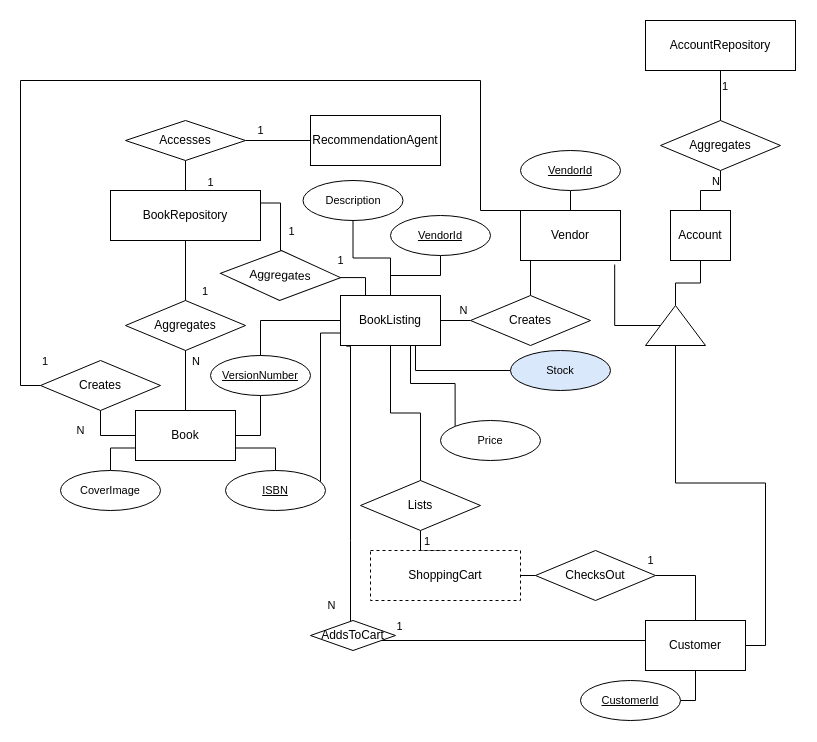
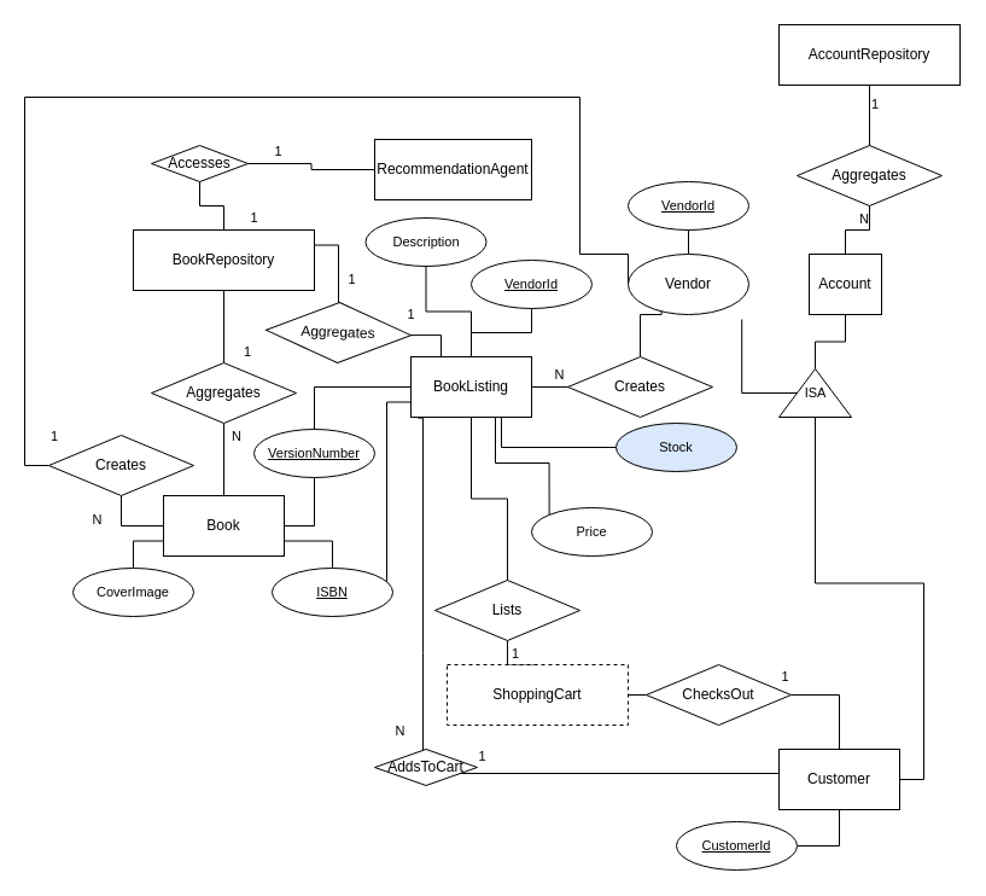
  <mxCell id="0" />
  <mxCell id="1" parent="0" />
  <mxCell id="2" value="N" style="edgeStyle=orthogonalEdgeStyle;rounded=0;orthogonalLoop=1;jettySize=auto;html=1;exitX=0.5;exitY=1;exitDx=0;exitDy=0;entryX=0.5;entryY=0;entryDx=0;entryDy=0;endArrow=none;endFill=0;labelPosition=right;verticalLabelPosition=top;align=left;verticalAlign=bottom;" edge="1" parent="1" source="3" target="5"><mxGeometry relative="1" as="geometry"><mxPoint x="644.5" y="315" as="targetPoint" /></mxGeometry></mxCell>
  <mxCell id="3" value="Aggregates" style="shape=rhombus;html=1;dashed=0;whiteSpace=wrap;perimeter=rhombusPerimeter;" vertex="1" parent="1"><mxGeometry x="660" y="120" width="120" height="50" as="geometry" /></mxCell>
  <mxCell id="4" style="edgeStyle=orthogonalEdgeStyle;shape=connector;rounded=0;orthogonalLoop=1;jettySize=auto;html=1;exitX=0.5;exitY=1;exitDx=0;exitDy=0;entryX=1;entryY=0.5;entryDx=0;entryDy=0;labelBackgroundColor=default;strokeColor=default;fontFamily=Helvetica;fontSize=11;fontColor=default;endArrow=none;endFill=0;" edge="1" parent="1" source="5" target="55"><mxGeometry relative="1" as="geometry" /></mxCell>
  <mxCell id="5" value="Account" style="html=1;dashed=0;whiteSpace=wrap;" vertex="1" parent="1"><mxGeometry x="670" y="210" width="60" height="50" as="geometry" /></mxCell>
  <mxCell id="6" value="1" style="edgeStyle=orthogonalEdgeStyle;rounded=0;orthogonalLoop=1;jettySize=auto;html=1;exitX=0.5;exitY=1;exitDx=0;exitDy=0;endArrow=none;endFill=0;entryX=0.5;entryY=0;entryDx=0;entryDy=0;labelPosition=right;verticalLabelPosition=top;align=left;verticalAlign=bottom;" edge="1" parent="1" source="7" target="3"><mxGeometry relative="1" as="geometry"><mxPoint x="675" y="100" as="targetPoint" /><Array as="points" /></mxGeometry></mxCell>
  <mxCell id="7" value="AccountRepository" style="html=1;dashed=0;whiteSpace=wrap;" vertex="1" parent="1"><mxGeometry x="645" y="20" width="150" height="50" as="geometry" /></mxCell>
  <mxCell id="8" value="N" style="edgeStyle=orthogonalEdgeStyle;rounded=0;orthogonalLoop=1;jettySize=auto;html=1;exitX=0.5;exitY=1;exitDx=0;exitDy=0;entryX=0.5;entryY=0;entryDx=0;entryDy=0;endArrow=none;endFill=0;labelPosition=right;verticalLabelPosition=top;align=left;verticalAlign=bottom;" edge="1" parent="1" source="9" target="12"><mxGeometry x="-0.333" y="5" relative="1" as="geometry"><mxPoint as="offset" /></mxGeometry></mxCell>
  <mxCell id="9" value="Aggregates" style="shape=rhombus;html=1;dashed=0;whiteSpace=wrap;perimeter=rhombusPerimeter;" vertex="1" parent="1"><mxGeometry x="125" y="300" width="120" height="50" as="geometry" /></mxCell>
  <mxCell id="10" style="edgeStyle=orthogonalEdgeStyle;shape=connector;rounded=0;orthogonalLoop=1;jettySize=auto;html=1;exitX=1;exitY=0.5;exitDx=0;exitDy=0;labelBackgroundColor=default;strokeColor=default;fontFamily=Helvetica;fontSize=11;fontColor=default;endArrow=none;endFill=0;entryX=0.5;entryY=1;entryDx=0;entryDy=0;" edge="1" parent="1" source="12" target="31"><mxGeometry relative="1" as="geometry"><mxPoint x="290" y="410" as="targetPoint" /></mxGeometry></mxCell>
  <mxCell id="11" style="edgeStyle=orthogonalEdgeStyle;shape=connector;rounded=0;orthogonalLoop=1;jettySize=auto;html=1;exitX=1;exitY=0.75;exitDx=0;exitDy=0;labelBackgroundColor=default;strokeColor=default;fontFamily=Helvetica;fontSize=11;fontColor=default;endArrow=none;endFill=0;" edge="1" parent="1" source="12" target="30"><mxGeometry relative="1" as="geometry" /></mxCell>
  <mxCell id="12" value="Book" style="html=1;dashed=0;whiteSpace=wrap;" vertex="1" parent="1"><mxGeometry x="135" y="410" width="100" height="50" as="geometry" /></mxCell>
  <mxCell id="13" value="1" style="edgeStyle=orthogonalEdgeStyle;rounded=0;orthogonalLoop=1;jettySize=auto;html=1;exitX=0.5;exitY=1;exitDx=0;exitDy=0;endArrow=none;endFill=0;entryX=0.5;entryY=0;entryDx=0;entryDy=0;labelPosition=right;verticalLabelPosition=top;align=left;verticalAlign=bottom;" edge="1" parent="1" source="14" target="9"><mxGeometry x="1" y="15" relative="1" as="geometry"><mxPoint x="185" y="280" as="targetPoint" /><Array as="points" /><mxPoint as="offset" /></mxGeometry></mxCell>
  <mxCell id="14" value="BookRepository" style="html=1;dashed=0;whiteSpace=wrap;" vertex="1" parent="1"><mxGeometry x="110" y="190" width="150" height="50" as="geometry" /></mxCell>
  <mxCell id="15" value="1" style="edgeStyle=orthogonalEdgeStyle;shape=connector;rounded=0;orthogonalLoop=1;jettySize=auto;html=1;entryX=0.5;entryY=1;entryDx=0;entryDy=0;labelBackgroundColor=default;strokeColor=default;fontFamily=Helvetica;fontSize=11;fontColor=default;endArrow=none;endFill=0;labelPosition=right;verticalLabelPosition=top;align=left;verticalAlign=bottom;exitX=0.5;exitY=0;exitDx=0;exitDy=0;" edge="1" parent="1" source="18" target="19"><mxGeometry relative="1" as="geometry"><mxPoint x="185" y="610" as="sourcePoint" /></mxGeometry></mxCell>
  <mxCell id="16" style="edgeStyle=orthogonalEdgeStyle;shape=connector;rounded=0;orthogonalLoop=1;jettySize=auto;html=1;exitX=1;exitY=0.5;exitDx=0;exitDy=0;entryX=0;entryY=0.5;entryDx=0;entryDy=0;labelBackgroundColor=default;strokeColor=default;fontFamily=Helvetica;fontSize=11;fontColor=default;endArrow=none;endFill=0;" edge="1" parent="1" source="18" target="28"><mxGeometry relative="1" as="geometry" /></mxCell>
  <mxCell id="17" value="1" style="edgeLabel;html=1;align=left;verticalAlign=bottom;resizable=0;points=[];fontSize=11;fontFamily=Helvetica;fontColor=default;labelPosition=right;verticalLabelPosition=top;" vertex="1" connectable="0" parent="16"><mxGeometry x="0.382" relative="1" as="geometry"><mxPoint x="64" y="-5" as="offset" /></mxGeometry></mxCell>
  <mxCell id="18" value="ShoppingCart" style="html=1;dashed=1;whiteSpace=wrap;" vertex="1" parent="1"><mxGeometry x="370" y="550" width="150" height="50" as="geometry" /></mxCell>
  <mxCell id="19" value="Lists" style="shape=rhombus;html=1;dashed=0;whiteSpace=wrap;perimeter=rhombusPerimeter;" vertex="1" parent="1"><mxGeometry x="360" y="480" width="120" height="50" as="geometry" /></mxCell>
  <mxCell id="20" style="edgeStyle=orthogonalEdgeStyle;shape=connector;rounded=0;orthogonalLoop=1;jettySize=auto;html=1;exitX=1;exitY=0.5;exitDx=0;exitDy=0;labelBackgroundColor=default;strokeColor=default;fontFamily=Helvetica;fontSize=11;fontColor=default;endArrow=none;endFill=0;entryX=0;entryY=0.5;entryDx=0;entryDy=0;" edge="1" parent="1" source="21" target="55"><mxGeometry relative="1" as="geometry"><mxPoint x="670" y="370" as="targetPoint" /></mxGeometry></mxCell>
  <mxCell id="21" value="Customer" style="html=1;dashed=0;whiteSpace=wrap;" vertex="1" parent="1"><mxGeometry x="645" y="620" width="100" height="50" as="geometry" /></mxCell>
  <mxCell id="22" style="edgeStyle=orthogonalEdgeStyle;shape=connector;rounded=0;orthogonalLoop=1;jettySize=auto;html=1;entryX=0;entryY=0.5;entryDx=0;entryDy=0;labelBackgroundColor=default;strokeColor=default;fontFamily=Helvetica;fontSize=11;fontColor=default;endArrow=none;endFill=0;" edge="1" parent="1" source="26" target="21"><mxGeometry relative="1" as="geometry"><Array as="points"><mxPoint x="645" y="640" /></Array></mxGeometry></mxCell>
  <mxCell id="23" value="1" style="edgeLabel;html=1;align=center;verticalAlign=middle;resizable=0;points=[];fontSize=11;fontFamily=Helvetica;fontColor=default;" vertex="1" connectable="0" parent="22"><mxGeometry x="-0.654" y="3" relative="1" as="geometry"><mxPoint x="-29" y="-12" as="offset" /></mxGeometry></mxCell>
  <mxCell id="24" style="edgeStyle=orthogonalEdgeStyle;shape=connector;rounded=0;orthogonalLoop=1;jettySize=auto;html=1;entryX=0.058;entryY=1.013;entryDx=0;entryDy=0;entryPerimeter=0;labelBackgroundColor=default;strokeColor=default;fontFamily=Helvetica;fontSize=11;fontColor=default;endArrow=none;endFill=0;" edge="1" parent="1" source="26" target="40"><mxGeometry relative="1" as="geometry"><Array as="points"><mxPoint x="350" y="540" /><mxPoint x="350" y="540" /></Array></mxGeometry></mxCell>
  <mxCell id="25" value="N" style="edgeLabel;html=1;align=center;verticalAlign=middle;resizable=0;points=[];fontSize=11;fontFamily=Helvetica;fontColor=default;" vertex="1" connectable="0" parent="24"><mxGeometry x="-0.882" y="-4" relative="1" as="geometry"><mxPoint x="-24" as="offset" /></mxGeometry></mxCell>
  <mxCell id="26" value="AddsToCart" style="shape=rhombus;html=1;dashed=0;whiteSpace=wrap;perimeter=rhombusPerimeter;" vertex="1" parent="1"><mxGeometry x="310" y="620" width="85" height="30" as="geometry" /></mxCell>
  <mxCell id="27" value="1" style="edgeStyle=orthogonalEdgeStyle;shape=connector;rounded=0;orthogonalLoop=1;jettySize=auto;html=1;exitX=1;exitY=0.5;exitDx=0;exitDy=0;labelBackgroundColor=default;strokeColor=default;fontFamily=Helvetica;fontSize=11;fontColor=default;endArrow=none;endFill=0;" edge="1" parent="1" source="28" target="21"><mxGeometry x="-1" y="16" relative="1" as="geometry"><mxPoint x="-5" y="1" as="offset" /></mxGeometry></mxCell>
  <mxCell id="28" value="&lt;div&gt;ChecksOut&lt;/div&gt;" style="shape=rhombus;html=1;dashed=0;whiteSpace=wrap;perimeter=rhombusPerimeter;" vertex="1" parent="1"><mxGeometry x="535" y="550" width="120" height="50" as="geometry" /></mxCell>
  <mxCell id="29" style="edgeStyle=orthogonalEdgeStyle;shape=connector;rounded=0;orthogonalLoop=1;jettySize=auto;html=1;entryX=0;entryY=0.75;entryDx=0;entryDy=0;labelBackgroundColor=default;strokeColor=default;fontFamily=Helvetica;fontSize=11;fontColor=default;endArrow=none;endFill=0;" edge="1" parent="1" source="30" target="40"><mxGeometry relative="1" as="geometry"><Array as="points"><mxPoint x="320" y="333" /></Array></mxGeometry></mxCell>
  <mxCell id="30" value="ISBN" style="ellipse;whiteSpace=wrap;html=1;align=center;fontStyle=4;fontFamily=Helvetica;fontSize=11;fontColor=default;" vertex="1" parent="1"><mxGeometry x="225" y="470" width="100" height="40" as="geometry" /></mxCell>
  <mxCell id="31" value="VersionNumber" style="ellipse;whiteSpace=wrap;html=1;align=center;fontStyle=4;fontFamily=Helvetica;fontSize=11;fontColor=default;" vertex="1" parent="1"><mxGeometry x="210" y="355" width="100" height="40" as="geometry" /></mxCell>
  <mxCell id="32" style="edgeStyle=orthogonalEdgeStyle;shape=connector;rounded=0;orthogonalLoop=1;jettySize=auto;html=1;entryX=0;entryY=0.75;entryDx=0;entryDy=0;labelBackgroundColor=default;strokeColor=default;fontFamily=Helvetica;fontSize=11;fontColor=default;endArrow=none;endFill=0;" edge="1" parent="1" source="33" target="12"><mxGeometry relative="1" as="geometry" /></mxCell>
  <mxCell id="33" value="CoverImage" style="ellipse;whiteSpace=wrap;html=1;align=center;fontFamily=Helvetica;fontSize=11;fontColor=default;" vertex="1" parent="1"><mxGeometry x="60" y="470" width="100" height="40" as="geometry" /></mxCell>
  <mxCell id="34" style="edgeStyle=orthogonalEdgeStyle;shape=connector;rounded=0;orthogonalLoop=1;jettySize=auto;html=1;entryX=0.5;entryY=0;entryDx=0;entryDy=0;labelBackgroundColor=default;strokeColor=default;fontFamily=Helvetica;fontSize=11;fontColor=default;endArrow=none;endFill=0;" edge="1" parent="1" source="40" target="31"><mxGeometry relative="1" as="geometry" /></mxCell>
  <mxCell id="35" style="edgeStyle=orthogonalEdgeStyle;shape=connector;rounded=0;orthogonalLoop=1;jettySize=auto;html=1;exitX=0.5;exitY=0;exitDx=0;exitDy=0;entryX=0.5;entryY=1;entryDx=0;entryDy=0;labelBackgroundColor=default;strokeColor=default;fontFamily=Helvetica;fontSize=11;fontColor=default;endArrow=none;endFill=0;" edge="1" parent="1" source="40" target="41"><mxGeometry relative="1" as="geometry" /></mxCell>
  <mxCell id="36" value="N" style="edgeStyle=orthogonalEdgeStyle;shape=connector;rounded=0;orthogonalLoop=1;jettySize=auto;html=1;exitX=1;exitY=0.5;exitDx=0;exitDy=0;entryX=0;entryY=0.5;entryDx=0;entryDy=0;labelBackgroundColor=default;strokeColor=default;fontFamily=Helvetica;fontSize=11;fontColor=default;endArrow=none;endFill=0;" edge="1" parent="1" source="40" target="48"><mxGeometry x="0.5" y="10" relative="1" as="geometry"><mxPoint as="offset" /></mxGeometry></mxCell>
  <mxCell id="37" style="edgeStyle=orthogonalEdgeStyle;shape=connector;rounded=0;orthogonalLoop=1;jettySize=auto;html=1;exitX=0.75;exitY=1;exitDx=0;exitDy=0;entryX=0;entryY=0.5;entryDx=0;entryDy=0;labelBackgroundColor=default;strokeColor=default;fontFamily=Helvetica;fontSize=11;fontColor=default;endArrow=none;endFill=0;" edge="1" parent="1" source="40" target="61"><mxGeometry relative="1" as="geometry" /></mxCell>
  <mxCell id="38" style="edgeStyle=orthogonalEdgeStyle;shape=connector;rounded=0;orthogonalLoop=1;jettySize=auto;html=1;entryX=0;entryY=0;entryDx=0;entryDy=0;labelBackgroundColor=default;strokeColor=default;fontFamily=Helvetica;fontSize=11;fontColor=default;endArrow=none;endFill=0;" edge="1" parent="1" source="40" target="62"><mxGeometry relative="1" as="geometry"><Array as="points"><mxPoint x="410" y="383" /><mxPoint x="455" y="383" /></Array></mxGeometry></mxCell>
  <mxCell id="39" style="edgeStyle=orthogonalEdgeStyle;shape=connector;rounded=0;orthogonalLoop=1;jettySize=auto;html=1;entryX=0.5;entryY=0;entryDx=0;entryDy=0;labelBackgroundColor=default;strokeColor=default;fontFamily=Helvetica;fontSize=11;fontColor=default;endArrow=none;endFill=0;" edge="1" parent="1" source="40" target="19"><mxGeometry relative="1" as="geometry" /></mxCell>
  <mxCell id="40" value="BookListing" style="html=1;dashed=0;whiteSpace=wrap;" vertex="1" parent="1"><mxGeometry x="340" y="295" width="100" height="50" as="geometry" /></mxCell>
  <mxCell id="41" value="Description" style="ellipse;whiteSpace=wrap;html=1;align=center;fontFamily=Helvetica;fontSize=11;fontColor=default;" vertex="1" parent="1"><mxGeometry x="302.5" y="180" width="100" height="40" as="geometry" /></mxCell>
  <mxCell id="42" style="edgeStyle=orthogonalEdgeStyle;shape=connector;rounded=0;orthogonalLoop=1;jettySize=auto;html=1;exitX=0.5;exitY=1;exitDx=0;exitDy=0;entryX=0.5;entryY=0;entryDx=0;entryDy=0;labelBackgroundColor=default;strokeColor=default;fontFamily=Helvetica;fontSize=11;fontColor=default;endArrow=none;endFill=0;" edge="1" parent="1" source="43" target="40"><mxGeometry relative="1" as="geometry" /></mxCell>
  <mxCell id="43" value="VendorId" style="ellipse;whiteSpace=wrap;html=1;align=center;fontStyle=4;fontFamily=Helvetica;fontSize=11;fontColor=default;" vertex="1" parent="1"><mxGeometry x="390" y="215" width="100" height="40" as="geometry" /></mxCell>
  <mxCell id="44" style="edgeStyle=orthogonalEdgeStyle;shape=connector;rounded=0;orthogonalLoop=1;jettySize=auto;html=1;exitX=0.5;exitY=0;exitDx=0;exitDy=0;entryX=0.5;entryY=1;entryDx=0;entryDy=0;labelBackgroundColor=default;strokeColor=default;fontFamily=Helvetica;fontSize=11;fontColor=default;endArrow=none;endFill=0;" edge="1" parent="1" source="46" target="51"><mxGeometry relative="1" as="geometry" /></mxCell>
  <mxCell id="45" value="1" style="edgeStyle=orthogonalEdgeStyle;shape=connector;rounded=0;orthogonalLoop=1;jettySize=auto;html=1;exitX=0;exitY=0.5;exitDx=0;exitDy=0;labelBackgroundColor=default;strokeColor=default;fontFamily=Helvetica;fontSize=11;fontColor=default;endArrow=none;endFill=0;labelPosition=right;verticalLabelPosition=top;align=left;verticalAlign=bottom;entryX=0;entryY=0.5;entryDx=0;entryDy=0;" edge="1" parent="1" source="46" target="53"><mxGeometry x="1" y="15" relative="1" as="geometry"><mxPoint x="40" y="390" as="targetPoint" /><Array as="points"><mxPoint x="520" y="210" /><mxPoint x="480" y="210" /><mxPoint x="480" y="80" /><mxPoint x="20" y="80" /><mxPoint x="20" y="385" /></Array><mxPoint as="offset" /></mxGeometry></mxCell>
- <mxCell id="46" value="Vendor" style="html=1;dashed=0;whiteSpace=wrap;" vertex="1" parent="1"><mxGeometry x="520" y="210" width="100" height="50" as="geometry" /></mxCell>
+ <mxCell id="46" value="Vendor" style="ellipse;html=1;dashed=0;whiteSpace=wrap;" vertex="1" parent="1"><mxGeometry x="520" y="210" width="100" height="50" as="geometry" /></mxCell>
  <mxCell id="47" style="edgeStyle=orthogonalEdgeStyle;shape=connector;rounded=0;orthogonalLoop=1;jettySize=auto;html=1;entryX=0.25;entryY=1;entryDx=0;entryDy=0;labelBackgroundColor=default;strokeColor=default;fontFamily=Helvetica;fontSize=11;fontColor=default;endArrow=none;endFill=0;" edge="1" parent="1" source="48" target="46"><mxGeometry relative="1" as="geometry"><Array as="points"><mxPoint x="530" y="260" /></Array></mxGeometry></mxCell>
  <mxCell id="48" value="Creates" style="shape=rhombus;html=1;dashed=0;whiteSpace=wrap;perimeter=rhombusPerimeter;" vertex="1" parent="1"><mxGeometry x="470" y="295" width="120" height="50" as="geometry" /></mxCell>
  <mxCell id="49" style="edgeStyle=orthogonalEdgeStyle;shape=connector;rounded=0;orthogonalLoop=1;jettySize=auto;html=1;exitX=1;exitY=0.5;exitDx=0;exitDy=0;entryX=0.5;entryY=1;entryDx=0;entryDy=0;labelBackgroundColor=default;strokeColor=default;fontFamily=Helvetica;fontSize=11;fontColor=default;endArrow=none;endFill=0;" edge="1" parent="1" source="50" target="21"><mxGeometry relative="1" as="geometry" /></mxCell>
- <mxCell id="50" value="CustomerId" style="ellipse;whiteSpace=wrap;html=1;align=center;fontStyle=4;fontFamily=Helvetica;fontSize=11;fontColor=default;" vertex="1" parent="1"><mxGeometry x="580" y="680" width="100" height="40" as="geometry" /></mxCell>
+ <mxCell id="50" value="CustomerId" style="ellipse;whiteSpace=wrap;html=1;align=center;fontStyle=4;fontFamily=Helvetica;fontSize=11;fontColor=default;" vertex="1" parent="1"><mxGeometry x="560" y="680" width="100" height="40" as="geometry" /></mxCell>
  <mxCell id="51" value="VendorId" style="ellipse;whiteSpace=wrap;html=1;align=center;fontStyle=4;fontFamily=Helvetica;fontSize=11;fontColor=default;" vertex="1" parent="1"><mxGeometry x="520" y="150" width="100" height="40" as="geometry" /></mxCell>
  <mxCell id="52" value="N" style="edgeStyle=orthogonalEdgeStyle;shape=connector;rounded=0;orthogonalLoop=1;jettySize=auto;html=1;entryX=0;entryY=0.5;entryDx=0;entryDy=0;labelBackgroundColor=default;strokeColor=default;fontFamily=Helvetica;fontSize=11;fontColor=default;endArrow=none;endFill=0;" edge="1" parent="1" source="53" target="12"><mxGeometry x="-0.333" y="-20" relative="1" as="geometry"><mxPoint as="offset" /></mxGeometry></mxCell>
  <mxCell id="53" value="Creates" style="shape=rhombus;html=1;dashed=0;whiteSpace=wrap;perimeter=rhombusPerimeter;" vertex="1" parent="1"><mxGeometry x="40" y="360" width="120" height="50" as="geometry" /></mxCell>
  <mxCell id="54" style="edgeStyle=orthogonalEdgeStyle;shape=connector;rounded=0;orthogonalLoop=1;jettySize=auto;html=1;entryX=0.942;entryY=1.08;entryDx=0;entryDy=0;entryPerimeter=0;labelBackgroundColor=default;strokeColor=default;fontFamily=Helvetica;fontSize=11;fontColor=default;endArrow=none;endFill=0;" edge="1" parent="1" source="55" target="46"><mxGeometry relative="1" as="geometry" /></mxCell>
  <mxCell id="55" value="" style="triangle;whiteSpace=wrap;html=1;fontFamily=Helvetica;fontSize=11;fontColor=default;rotation=-90;verticalAlign=middle;textDirection=rtl;" vertex="1" parent="1"><mxGeometry x="655" y="295" width="40" height="60" as="geometry" /></mxCell>
+ <mxCell id="56" value="ISA" style="text;html=1;align=center;verticalAlign=middle;resizable=0;points=[];autosize=1;strokeColor=none;fillColor=none;fontSize=11;fontFamily=Helvetica;fontColor=default;" vertex="1" parent="1"><mxGeometry x="655" y="310" width="40" height="30" as="geometry" /></mxCell>
  <mxCell id="57" value="RecommendationAgent" style="html=1;dashed=0;whiteSpace=wrap;" vertex="1" parent="1"><mxGeometry x="310" y="115" width="130" height="50" as="geometry" /></mxCell>
  <mxCell id="58" value="1" style="edgeStyle=orthogonalEdgeStyle;shape=connector;rounded=0;orthogonalLoop=1;jettySize=auto;html=1;entryX=0.5;entryY=0;entryDx=0;entryDy=0;labelBackgroundColor=default;strokeColor=default;fontFamily=Helvetica;fontSize=11;fontColor=default;endArrow=none;endFill=0;" edge="1" parent="1" source="60" target="14"><mxGeometry x="0.667" y="25" relative="1" as="geometry"><mxPoint as="offset" /></mxGeometry></mxCell>
  <mxCell id="59" value="1" style="edgeStyle=orthogonalEdgeStyle;shape=connector;rounded=0;orthogonalLoop=1;jettySize=auto;html=1;exitX=1;exitY=0.5;exitDx=0;exitDy=0;entryX=0;entryY=0.5;entryDx=0;entryDy=0;labelBackgroundColor=default;strokeColor=default;fontFamily=Helvetica;fontSize=11;fontColor=default;endArrow=none;endFill=0;" edge="1" parent="1" source="60" target="57"><mxGeometry x="-0.538" y="10" relative="1" as="geometry"><mxPoint as="offset" /></mxGeometry></mxCell>
- <mxCell id="60" value="Accesses" style="shape=rhombus;html=1;dashed=0;whiteSpace=wrap;perimeter=rhombusPerimeter;" vertex="1" parent="1"><mxGeometry x="125" y="120" width="120" height="40" as="geometry" /></mxCell>
+ <mxCell id="60" value="Accesses" style="shape=rhombus;html=1;dashed=0;whiteSpace=wrap;perimeter=rhombusPerimeter;" vertex="1" parent="1"><mxGeometry x="125" y="120" width="80" height="30" as="geometry" /></mxCell>
  <mxCell id="61" value="Stock" style="ellipse;whiteSpace=wrap;html=1;align=center;fontFamily=Helvetica;fontSize=11;fontColor=default;fillColor=#dae8fc;" vertex="1" parent="1"><mxGeometry x="510" y="350" width="100" height="40" as="geometry" /></mxCell>
  <mxCell id="62" value="Price" style="ellipse;whiteSpace=wrap;html=1;align=center;fontFamily=Helvetica;fontSize=11;fontColor=default;" vertex="1" parent="1"><mxGeometry x="440" y="420" width="100" height="40" as="geometry" /></mxCell>
  <mxCell id="63" value="1" style="edgeStyle=orthogonalEdgeStyle;shape=connector;rounded=0;orthogonalLoop=1;jettySize=auto;html=1;exitX=1;exitY=0.5;exitDx=0;exitDy=0;entryX=0.25;entryY=0;entryDx=0;entryDy=0;labelBackgroundColor=default;strokeColor=default;fontFamily=Helvetica;fontSize=11;fontColor=default;endArrow=none;endFill=0;" edge="1" parent="1" source="66" target="40"><mxGeometry x="-0.998" y="17" relative="1" as="geometry"><mxPoint as="offset" /></mxGeometry></mxCell>
  <mxCell id="64" style="edgeStyle=orthogonalEdgeStyle;shape=connector;rounded=0;orthogonalLoop=1;jettySize=auto;html=1;entryX=1;entryY=0.25;entryDx=0;entryDy=0;labelBackgroundColor=default;strokeColor=default;fontFamily=Helvetica;fontSize=11;fontColor=default;endArrow=none;endFill=0;" edge="1" parent="1" source="66" target="14"><mxGeometry relative="1" as="geometry" /></mxCell>
  <mxCell id="65" value="1" style="edgeLabel;html=1;align=center;verticalAlign=middle;resizable=0;points=[];fontSize=11;fontFamily=Helvetica;fontColor=default;" vertex="1" connectable="0" parent="64"><mxGeometry x="0.007" y="-2" relative="1" as="geometry"><mxPoint x="8" y="14" as="offset" /></mxGeometry></mxCell>
  <mxCell id="66" value="Aggregates" style="shape=rhombus;html=1;dashed=0;whiteSpace=wrap;perimeter=rhombusPerimeter;rotation=2;" vertex="1" parent="1"><mxGeometry x="220" y="250" width="120" height="50" as="geometry" /></mxCell>
